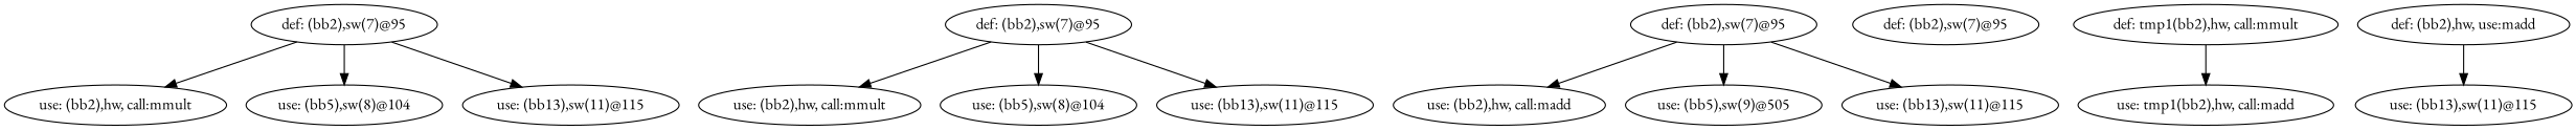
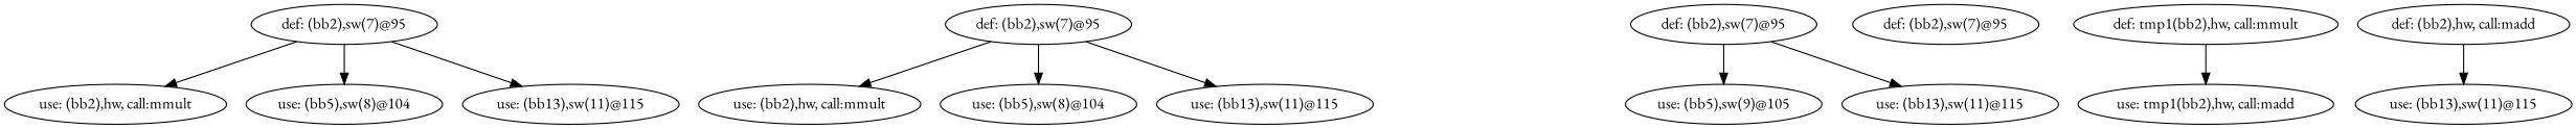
  digraph {
    fontname="EB Garamond"
    node [fontname="EB Garamond"]
    edge [fontname="EB Garamond"]
    n1 [label="def: (bb2),sw(7)@95"]
    n2 [label="use: (bb2),hw, call:mmult"]
    n3 [label="use: (bb5),sw(8)@104"]
    n4 [label="use: (bb13),sw(11)@115"]
    n5 [label="def: (bb2),sw(7)@95"]
    n6 [label="use: (bb2),hw, call:mmult"]
    n7 [label="use: (bb5),sw(8)@104"]
    n8 [label="use: (bb13),sw(11)@115"]
    n9 [label="def: (bb2),sw(7)@95"]
-   n10 [label="use: (bb2),hw, call:madd"]
-   n11 [label="use: (bb5),sw(9)@505"]
+   n11 [label="use: (bb5),sw(9)@105"]
    n12 [label="use: (bb13),sw(11)@115"]
    n13 [label="def: (bb2),sw(7)@95"]
    n14 [label="def: tmp1(bb2),hw, call:mmult"]
    n15 [label="use: tmp1(bb2),hw, call:madd"]
-   n16 [label="def: (bb2),hw, use:madd"]
+   n16 [label="def: (bb2),hw, call:madd"]
    n17 [label="use: (bb13),sw(11)@115"]
    n1 -> n2
    n1 -> n3
    n1 -> n4
    n5 -> n6
    n5 -> n7
    n5 -> n8
-   n9 -> n10
    n9 -> n11
    n9 -> n12
    n14 -> n15
    n16 -> n17
  }
